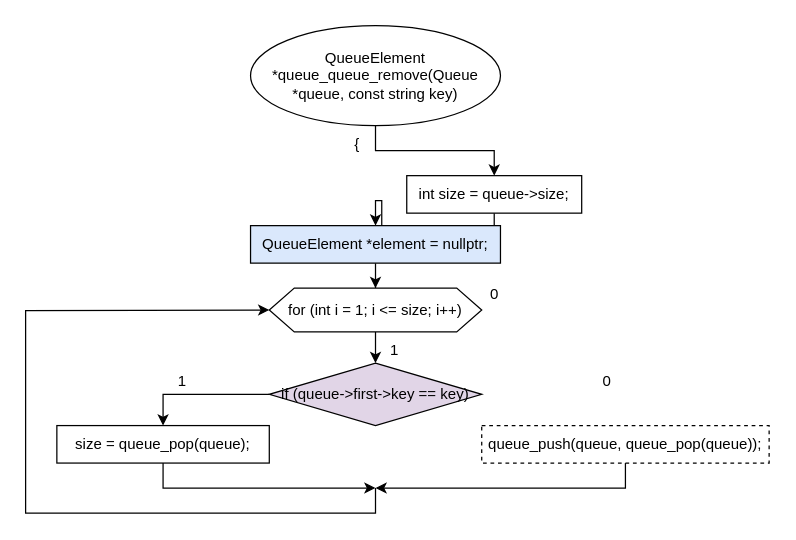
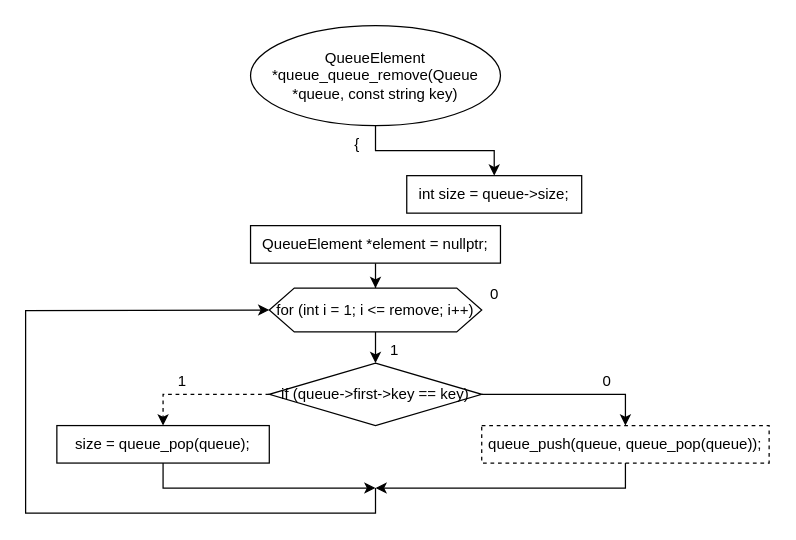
  <mxCell id="0" />
  <mxCell id="1" parent="0" />
  <mxCell id="2" value="" style="edgeStyle=orthogonalEdgeStyle;rounded=0;orthogonalLoop=1;jettySize=auto;html=1;" edge="1" parent="1" source="3" target="5"><mxGeometry relative="1" as="geometry" /></mxCell>
  <mxCell id="3" value="QueueElement *queue_queue_remove(Queue *queue, const string key)" style="ellipse;whiteSpace=wrap;html=1;" vertex="1" parent="1"><mxGeometry x="200" y="20" width="200" height="80" as="geometry" /></mxCell>
- <mxCell id="4" style="edgeStyle=orthogonalEdgeStyle;rounded=0;orthogonalLoop=1;jettySize=auto;html=1;exitX=0.5;exitY=1;exitDx=0;exitDy=0;entryX=0.5;entryY=0;entryDx=0;entryDy=0;" edge="1" parent="1" source="5" target="8"><mxGeometry relative="1" as="geometry" /></mxCell>
  <mxCell id="5" value="int size = queue-&amp;gt;size;" style="whiteSpace=wrap;html=1;" vertex="1" parent="1"><mxGeometry x="325" y="140" width="140" height="30" as="geometry" /></mxCell>
  <mxCell id="6" value="{" style="text;html=1;align=center;verticalAlign=middle;resizable=0;points=[];autosize=1;strokeColor=none;fillColor=none;" vertex="1" parent="1"><mxGeometry x="270" y="100" width="30" height="30" as="geometry" /></mxCell>
  <mxCell id="7" value="" style="edgeStyle=orthogonalEdgeStyle;rounded=0;orthogonalLoop=1;jettySize=auto;html=1;" edge="1" parent="1" source="8" target="10"><mxGeometry relative="1" as="geometry" /></mxCell>
- <mxCell id="8" value="QueueElement *element = nullptr;" style="whiteSpace=wrap;html=1;fillColor=#dae8fc;" vertex="1" parent="1"><mxGeometry x="200" y="180" width="200" height="30" as="geometry" /></mxCell>
+ <mxCell id="8" value="QueueElement *element = nullptr;" style="whiteSpace=wrap;html=1;" vertex="1" parent="1"><mxGeometry x="200" y="180" width="200" height="30" as="geometry" /></mxCell>
  <mxCell id="9" style="edgeStyle=orthogonalEdgeStyle;rounded=0;orthogonalLoop=1;jettySize=auto;html=1;exitX=0.5;exitY=1;exitDx=0;exitDy=0;entryX=0.5;entryY=0;entryDx=0;entryDy=0;" edge="1" parent="1" source="10" target="13"><mxGeometry relative="1" as="geometry" /></mxCell>
- <mxCell id="10" value="for (int i = 1; i &amp;lt;= size; i++)" style="shape=hexagon;perimeter=hexagonPerimeter2;whiteSpace=wrap;html=1;fixedSize=1;" vertex="1" parent="1"><mxGeometry x="215" y="230" width="170" height="35" as="geometry" /></mxCell>
- <mxCell id="11" style="edgeStyle=orthogonalEdgeStyle;rounded=0;orthogonalLoop=1;jettySize=auto;html=1;exitX=0;exitY=0.5;exitDx=0;exitDy=0;entryX=0.5;entryY=0;entryDx=0;entryDy=0;" edge="1" parent="1" source="13" target="16"><mxGeometry relative="1" as="geometry" /></mxCell>
- <mxCell id="13" value="if (queue-&amp;gt;first-&amp;gt;key == key)" style="rhombus;whiteSpace=wrap;html=1;fillColor=#e1d5e7;" vertex="1" parent="1"><mxGeometry x="215" y="290" width="170" height="50" as="geometry" /></mxCell>
+ <mxCell id="10" value="for (int i = 1; i &amp;lt;= remove; i++)" style="shape=hexagon;perimeter=hexagonPerimeter2;whiteSpace=wrap;html=1;fixedSize=1;" vertex="1" parent="1"><mxGeometry x="215" y="230" width="170" height="35" as="geometry" /></mxCell>
+ <mxCell id="11" style="edgeStyle=orthogonalEdgeStyle;rounded=0;orthogonalLoop=1;jettySize=auto;html=1;exitX=0;exitY=0.5;exitDx=0;exitDy=0;entryX=0.5;entryY=0;entryDx=0;entryDy=0;dashed=1;" edge="1" parent="1" source="13" target="16"><mxGeometry relative="1" as="geometry" /></mxCell>
+ <mxCell id="12" style="edgeStyle=orthogonalEdgeStyle;rounded=0;orthogonalLoop=1;jettySize=auto;html=1;exitX=1;exitY=0.5;exitDx=0;exitDy=0;entryX=0.5;entryY=0;entryDx=0;entryDy=0;" edge="1" parent="1" source="13" target="19"><mxGeometry relative="1" as="geometry" /></mxCell>
+ <mxCell id="13" value="if (queue-&amp;gt;first-&amp;gt;key == key)" style="rhombus;whiteSpace=wrap;html=1;" vertex="1" parent="1"><mxGeometry x="215" y="290" width="170" height="50" as="geometry" /></mxCell>
  <mxCell id="14" value="1" style="text;html=1;align=center;verticalAlign=middle;resizable=0;points=[];autosize=1;strokeColor=none;fillColor=none;" vertex="1" parent="1"><mxGeometry x="300" y="265" width="30" height="30" as="geometry" /></mxCell>
  <mxCell id="15" style="edgeStyle=orthogonalEdgeStyle;rounded=0;orthogonalLoop=1;jettySize=auto;html=1;exitX=0.5;exitY=1;exitDx=0;exitDy=0;" edge="1" parent="1" source="16"><mxGeometry relative="1" as="geometry"><mxPoint x="300" y="390" as="targetPoint" /><Array as="points"><mxPoint x="130" y="390" /></Array></mxGeometry></mxCell>
  <mxCell id="16" value="size = queue_pop(queue);" style="whiteSpace=wrap;html=1;" vertex="1" parent="1"><mxGeometry x="45" y="340" width="170" height="30" as="geometry" /></mxCell>
  <mxCell id="17" value="1" style="text;html=1;align=center;verticalAlign=middle;resizable=0;points=[];autosize=1;strokeColor=none;fillColor=none;" vertex="1" parent="1"><mxGeometry x="130" y="290" width="30" height="30" as="geometry" /></mxCell>
  <mxCell id="18" style="edgeStyle=orthogonalEdgeStyle;rounded=0;orthogonalLoop=1;jettySize=auto;html=1;exitX=0.5;exitY=1;exitDx=0;exitDy=0;" edge="1" parent="1" source="19"><mxGeometry relative="1" as="geometry"><mxPoint x="300" y="390" as="targetPoint" /><Array as="points"><mxPoint x="500" y="390" /></Array></mxGeometry></mxCell>
  <mxCell id="19" value="queue_push(queue, queue_pop(queue));" style="whiteSpace=wrap;html=1;dashed=1;" vertex="1" parent="1"><mxGeometry x="385" y="340" width="230" height="30" as="geometry" /></mxCell>
  <mxCell id="20" value="0" style="text;html=1;align=center;verticalAlign=middle;resizable=0;points=[];autosize=1;strokeColor=none;fillColor=none;" vertex="1" parent="1"><mxGeometry x="470" y="290" width="30" height="30" as="geometry" /></mxCell>
  <mxCell id="21" value="" style="endArrow=classic;html=1;rounded=0;entryX=0;entryY=0.5;entryDx=0;entryDy=0;" edge="1" parent="1" target="10"><mxGeometry width="50" height="50" relative="1" as="geometry"><mxPoint x="300" y="390" as="sourcePoint" /><mxPoint x="320" y="280" as="targetPoint" /><Array as="points"><mxPoint x="300" y="410" /><mxPoint x="20" y="410" /><mxPoint x="20" y="248" /></Array></mxGeometry></mxCell>
  <mxCell id="22" value="0" style="text;html=1;align=center;verticalAlign=middle;resizable=0;points=[];autosize=1;strokeColor=none;fillColor=none;" vertex="1" parent="1"><mxGeometry x="380" y="220" width="30" height="30" as="geometry" /></mxCell>
